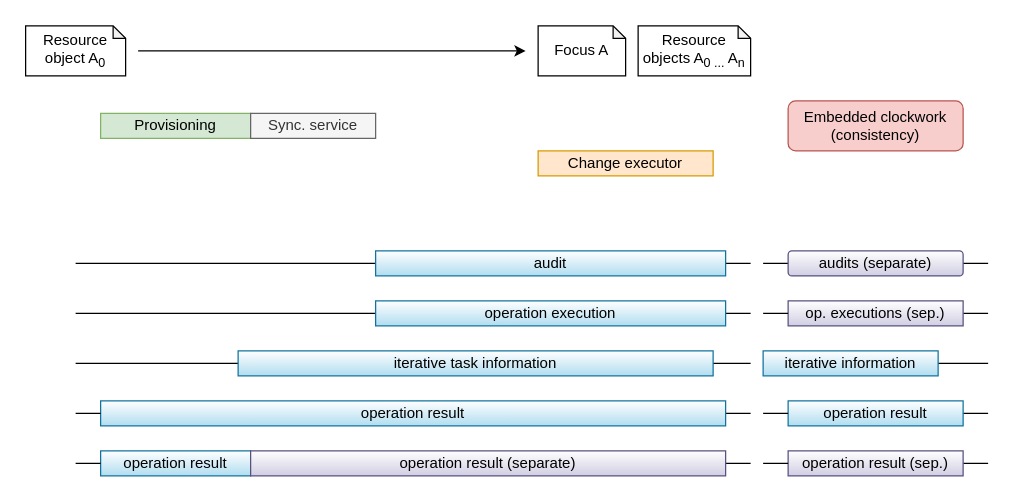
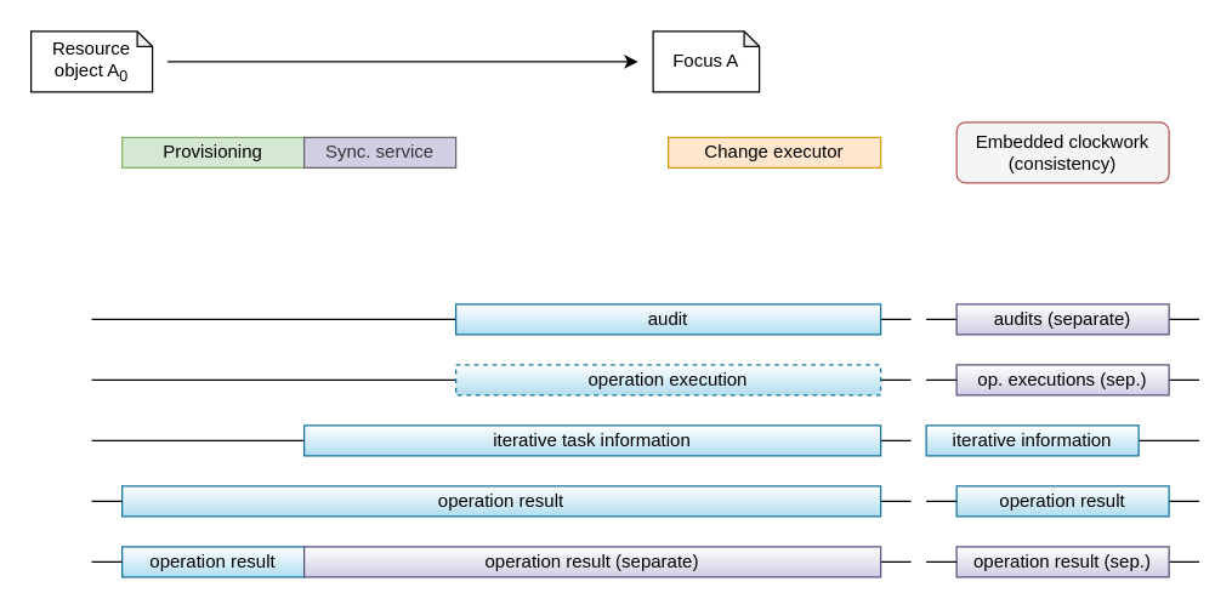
  <mxCell id="0" />
  <mxCell id="1" parent="0" />
  <mxCell id="2" value="" style="endArrow=none;html=1;" edge="1" parent="1"><mxGeometry width="50" height="50" relative="1" as="geometry"><mxPoint x="60" y="250" as="sourcePoint" /><mxPoint x="600" y="250" as="targetPoint" /></mxGeometry></mxCell>
  <mxCell id="3" value="" style="endArrow=none;html=1;" edge="1" parent="1"><mxGeometry width="50" height="50" relative="1" as="geometry"><mxPoint x="60" y="290" as="sourcePoint" /><mxPoint x="600" y="290" as="targetPoint" /></mxGeometry></mxCell>
  <mxCell id="4" value="" style="endArrow=none;html=1;" edge="1" parent="1"><mxGeometry width="50" height="50" relative="1" as="geometry"><mxPoint x="60" y="210" as="sourcePoint" /><mxPoint x="600" y="210" as="targetPoint" /></mxGeometry></mxCell>
  <mxCell id="5" value="Provisioning" style="rounded=0;whiteSpace=wrap;html=1;fillColor=#d5e8d4;strokeColor=#82b366;" vertex="1" parent="1"><mxGeometry x="80" y="90" width="120" height="20" as="geometry" /></mxCell>
- <mxCell id="6" value="Sync. service" style="rounded=0;whiteSpace=wrap;html=1;fillColor=#f5f5f5;strokeColor=#666666;fontColor=#333333;" vertex="1" parent="1"><mxGeometry x="200" y="90" width="100" height="20" as="geometry" /></mxCell>
- <mxCell id="7" value="Change executor" style="rounded=0;whiteSpace=wrap;html=1;fillColor=#ffe6cc;strokeColor=#d79b00;" vertex="1" parent="1"><mxGeometry x="430" y="120" width="140" height="20" as="geometry" /></mxCell>
- <mxCell id="8" value="Embedded clockwork (consistency)" style="rounded=1;whiteSpace=wrap;html=1;fillColor=#f8cecc;strokeColor=#b85450;" vertex="1" parent="1"><mxGeometry x="630" y="80" width="140" height="40" as="geometry" /></mxCell>
+ <mxCell id="6" value="Sync. service" style="rounded=0;whiteSpace=wrap;html=1;fillColor=#d0cee2;strokeColor=#666666;fontColor=#333333;" vertex="1" parent="1"><mxGeometry x="200" y="90" width="100" height="20" as="geometry" /></mxCell>
+ <mxCell id="7" value="Change executor" style="rounded=0;whiteSpace=wrap;html=1;fillColor=#ffe6cc;strokeColor=#d79b00;" vertex="1" parent="1"><mxGeometry x="440" y="90" width="140" height="20" as="geometry" /></mxCell>
+ <mxCell id="8" value="Embedded clockwork (consistency)" style="rounded=1;whiteSpace=wrap;html=1;fillColor=#f5f5f5;strokeColor=#b85450;" vertex="1" parent="1"><mxGeometry x="630" y="80" width="140" height="40" as="geometry" /></mxCell>
  <mxCell id="9" value="Resource object A&lt;sub&gt;0&lt;/sub&gt;" style="shape=note;whiteSpace=wrap;html=1;backgroundOutline=1;darkOpacity=0.05;size=10;" vertex="1" parent="1"><mxGeometry x="20" y="20" width="80" height="40" as="geometry" /></mxCell>
  <mxCell id="10" value="Focus A" style="shape=note;whiteSpace=wrap;html=1;backgroundOutline=1;darkOpacity=0.05;size=10;" vertex="1" parent="1"><mxGeometry x="430" y="20" width="70" height="40" as="geometry" /></mxCell>
- <mxCell id="11" value="Resource objects A&lt;sub&gt;0 ...&amp;nbsp;&lt;/sub&gt;A&lt;sub&gt;n&lt;/sub&gt;" style="shape=note;whiteSpace=wrap;html=1;backgroundOutline=1;darkOpacity=0.05;size=10;" vertex="1" parent="1"><mxGeometry x="510" y="20" width="90" height="40" as="geometry" /></mxCell>
  <mxCell id="12" value="" style="endArrow=classic;html=1;" edge="1" parent="1"><mxGeometry width="50" height="50" relative="1" as="geometry"><mxPoint x="110" y="40" as="sourcePoint" /><mxPoint x="420" y="40" as="targetPoint" /></mxGeometry></mxCell>
  <mxCell id="13" value="" style="endArrow=none;html=1;" edge="1" parent="1" source="18"><mxGeometry width="50" height="50" relative="1" as="geometry"><mxPoint x="60" y="210" as="sourcePoint" /><mxPoint x="580" y="210" as="targetPoint" /></mxGeometry></mxCell>
  <mxCell id="14" value="" style="endArrow=none;html=1;" edge="1" parent="1"><mxGeometry width="50" height="50" relative="1" as="geometry"><mxPoint x="610" y="210" as="sourcePoint" /><mxPoint x="790" y="210" as="targetPoint" /></mxGeometry></mxCell>
  <mxCell id="15" value="" style="endArrow=none;html=1;" edge="1" parent="1" source="21"><mxGeometry width="50" height="50" relative="1" as="geometry"><mxPoint x="610" y="250" as="sourcePoint" /><mxPoint x="790" y="250" as="targetPoint" /></mxGeometry></mxCell>
  <mxCell id="16" value="" style="endArrow=none;html=1;" edge="1" parent="1"><mxGeometry width="50" height="50" relative="1" as="geometry"><mxPoint x="610" y="290" as="sourcePoint" /><mxPoint x="790" y="290" as="targetPoint" /></mxGeometry></mxCell>
  <mxCell id="17" value="" style="endArrow=none;html=1;" edge="1" parent="1" source="28"><mxGeometry width="50" height="50" relative="1" as="geometry"><mxPoint x="610" y="330" as="sourcePoint" /><mxPoint x="790" y="330" as="targetPoint" /></mxGeometry></mxCell>
  <mxCell id="18" value="audit" style="rounded=0;whiteSpace=wrap;html=1;fillColor=#b1ddf0;strokeColor=#10739e;gradientColor=#ffffff;gradientDirection=north;" vertex="1" parent="1"><mxGeometry x="300" y="200" width="280" height="20" as="geometry" /></mxCell>
- <mxCell id="19" value="audits (separate)" style="whiteSpace=wrap;html=1;fillColor=#d0cee2;strokeColor=#56517e;gradientDirection=north;gradientColor=#ffffff;rounded=1;" vertex="1" parent="1"><mxGeometry x="630" y="200" width="140" height="20" as="geometry" /></mxCell>
- <mxCell id="20" value="operation execution" style="rounded=0;whiteSpace=wrap;html=1;fillColor=#b1ddf0;strokeColor=#10739e;gradientColor=#ffffff;gradientDirection=north;" vertex="1" parent="1"><mxGeometry x="300" y="240" width="280" height="20" as="geometry" /></mxCell>
+ <mxCell id="19" value="audits (separate)" style="rounded=0;whiteSpace=wrap;html=1;fillColor=#d0cee2;strokeColor=#56517e;gradientDirection=north;gradientColor=#ffffff;" vertex="1" parent="1"><mxGeometry x="630" y="200" width="140" height="20" as="geometry" /></mxCell>
+ <mxCell id="20" value="operation execution" style="rounded=0;whiteSpace=wrap;html=1;fillColor=#b1ddf0;strokeColor=#10739e;gradientColor=#ffffff;gradientDirection=north;dashed=1;" vertex="1" parent="1"><mxGeometry x="300" y="240" width="280" height="20" as="geometry" /></mxCell>
  <mxCell id="21" value="op. executions (sep.)" style="rounded=0;whiteSpace=wrap;html=1;fillColor=#d0cee2;strokeColor=#56517e;gradientColor=#ffffff;gradientDirection=north;" vertex="1" parent="1"><mxGeometry x="630" y="240" width="140" height="20" as="geometry" /></mxCell>
  <mxCell id="22" value="" style="endArrow=none;html=1;" edge="1" parent="1" target="21"><mxGeometry width="50" height="50" relative="1" as="geometry"><mxPoint x="610" y="250" as="sourcePoint" /><mxPoint x="790" y="250" as="targetPoint" /></mxGeometry></mxCell>
- <mxCell id="23" value="iterative task information" style="rounded=0;whiteSpace=wrap;html=1;fillColor=#b1ddf0;strokeColor=#10739e;gradientColor=#ffffff;gradientDirection=north;" vertex="1" parent="1"><mxGeometry x="190" y="280" width="380" height="20" as="geometry" /></mxCell>
+ <mxCell id="23" value="iterative task information" style="rounded=0;whiteSpace=wrap;html=1;fillColor=#b1ddf0;strokeColor=#10739e;gradientColor=#ffffff;gradientDirection=north;" vertex="1" parent="1"><mxGeometry x="200" y="280" width="380" height="20" as="geometry" /></mxCell>
  <mxCell id="24" value="" style="endArrow=none;html=1;" edge="1" parent="1" source="26"><mxGeometry width="50" height="50" relative="1" as="geometry"><mxPoint x="60" y="330" as="sourcePoint" /><mxPoint x="600" y="330" as="targetPoint" /></mxGeometry></mxCell>
  <mxCell id="25" value="iterative information" style="rounded=0;whiteSpace=wrap;html=1;fillColor=#b1ddf0;strokeColor=#10739e;gradientColor=#ffffff;gradientDirection=north;" vertex="1" parent="1"><mxGeometry x="610" y="280" width="140" height="20" as="geometry" /></mxCell>
  <mxCell id="26" value="operation result" style="rounded=0;whiteSpace=wrap;html=1;fillColor=#b1ddf0;strokeColor=#10739e;gradientColor=#ffffff;gradientDirection=north;" vertex="1" parent="1"><mxGeometry x="80" y="320" width="500" height="20" as="geometry" /></mxCell>
  <mxCell id="27" value="" style="endArrow=none;html=1;" edge="1" parent="1" target="26"><mxGeometry width="50" height="50" relative="1" as="geometry"><mxPoint x="60" y="330" as="sourcePoint" /><mxPoint x="600" y="330" as="targetPoint" /></mxGeometry></mxCell>
  <mxCell id="28" value="operation result" style="rounded=0;whiteSpace=wrap;html=1;fillColor=#b1ddf0;strokeColor=#10739e;gradientColor=#ffffff;gradientDirection=north;" vertex="1" parent="1"><mxGeometry x="630" y="320" width="140" height="20" as="geometry" /></mxCell>
  <mxCell id="29" value="" style="endArrow=none;html=1;" edge="1" parent="1" target="28"><mxGeometry width="50" height="50" relative="1" as="geometry"><mxPoint x="610" y="330" as="sourcePoint" /><mxPoint x="790" y="330" as="targetPoint" /></mxGeometry></mxCell>
  <mxCell id="30" value="" style="endArrow=none;html=1;" edge="1" parent="1" source="34"><mxGeometry width="50" height="50" relative="1" as="geometry"><mxPoint x="610" y="370" as="sourcePoint" /><mxPoint x="790" y="370" as="targetPoint" /></mxGeometry></mxCell>
  <mxCell id="31" value="" style="endArrow=none;html=1;" edge="1" parent="1" source="32"><mxGeometry width="50" height="50" relative="1" as="geometry"><mxPoint x="60" y="370" as="sourcePoint" /><mxPoint x="600" y="370" as="targetPoint" /></mxGeometry></mxCell>
  <mxCell id="32" value="operation result" style="rounded=0;whiteSpace=wrap;html=1;fillColor=#b1ddf0;strokeColor=#10739e;gradientColor=#ffffff;gradientDirection=north;" vertex="1" parent="1"><mxGeometry x="80" y="360" width="120" height="20" as="geometry" /></mxCell>
  <mxCell id="33" value="" style="endArrow=none;html=1;" edge="1" parent="1" target="32"><mxGeometry width="50" height="50" relative="1" as="geometry"><mxPoint x="60" y="370" as="sourcePoint" /><mxPoint x="600" y="370" as="targetPoint" /></mxGeometry></mxCell>
  <mxCell id="34" value="operation result (sep.)" style="rounded=0;whiteSpace=wrap;html=1;fillColor=#d0cee2;strokeColor=#56517e;gradientColor=#ffffff;gradientDirection=north;" vertex="1" parent="1"><mxGeometry x="630" y="360" width="140" height="20" as="geometry" /></mxCell>
  <mxCell id="35" value="" style="endArrow=none;html=1;" edge="1" parent="1" target="34"><mxGeometry width="50" height="50" relative="1" as="geometry"><mxPoint x="610" y="370" as="sourcePoint" /><mxPoint x="790" y="370" as="targetPoint" /></mxGeometry></mxCell>
  <mxCell id="36" value="operation result (separate)" style="rounded=0;whiteSpace=wrap;html=1;fillColor=#d0cee2;strokeColor=#56517e;gradientColor=#ffffff;gradientDirection=north;" vertex="1" parent="1"><mxGeometry x="200" y="360" width="380" height="20" as="geometry" /></mxCell>
